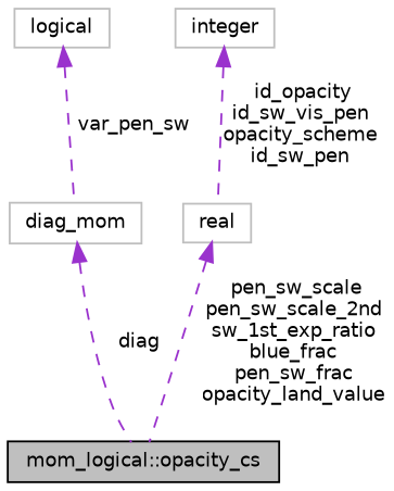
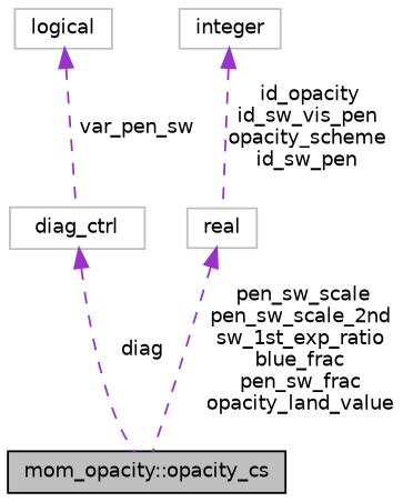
  digraph {
    node [color=grey75 fillcolor=white fontname=Helvetica fontsize=10 shape=record style=filled]
    edge [color=darkorchid3 dir=back fontname=Helvetica fontsize=10 labelfontname=Helvetica labelfontsize=10 style=dashed]
-   n1 [color=black fillcolor=grey75 fontcolor=black height=0.2 label="mom_logical::opacity_cs" width=0.4]
+   n1 [color=black fillcolor=grey75 fontcolor=black height=0.2 label="mom_opacity::opacity_cs" width=0.4]
    n2 [height=0.2 label=logical width=0.4]
-   n3 [height=0.2 label=diag_mom width=0.4]
+   n3 [height=0.2 label=diag_ctrl width=0.4]
    n4 [height=0.2 label=real width=0.4]
    n5 [height=0.2 label=integer width=0.4]
    n2 -> n3 [label=" var_pen_sw"]
    n3 -> n1 [label=" diag"]
    n4 -> n1 [label=" pen_sw_scale\npen_sw_scale_2nd\nsw_1st_exp_ratio\nblue_frac\npen_sw_frac\nopacity_land_value"]
    n5 -> n4 [label=" id_opacity\nid_sw_vis_pen\nopacity_scheme\nid_sw_pen"]
  }
